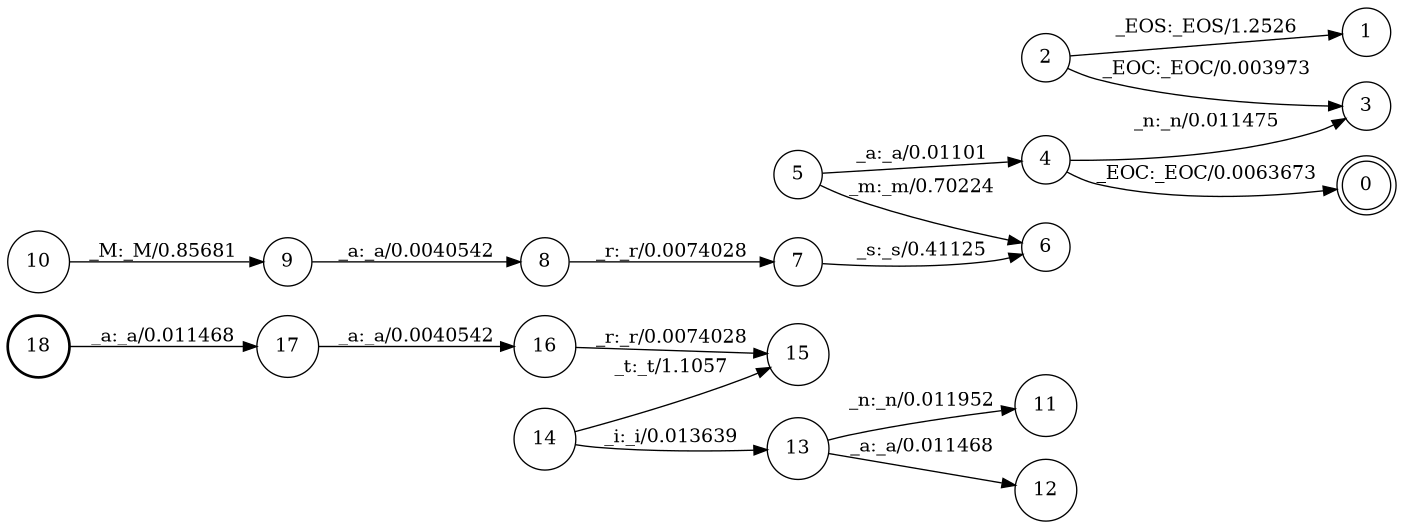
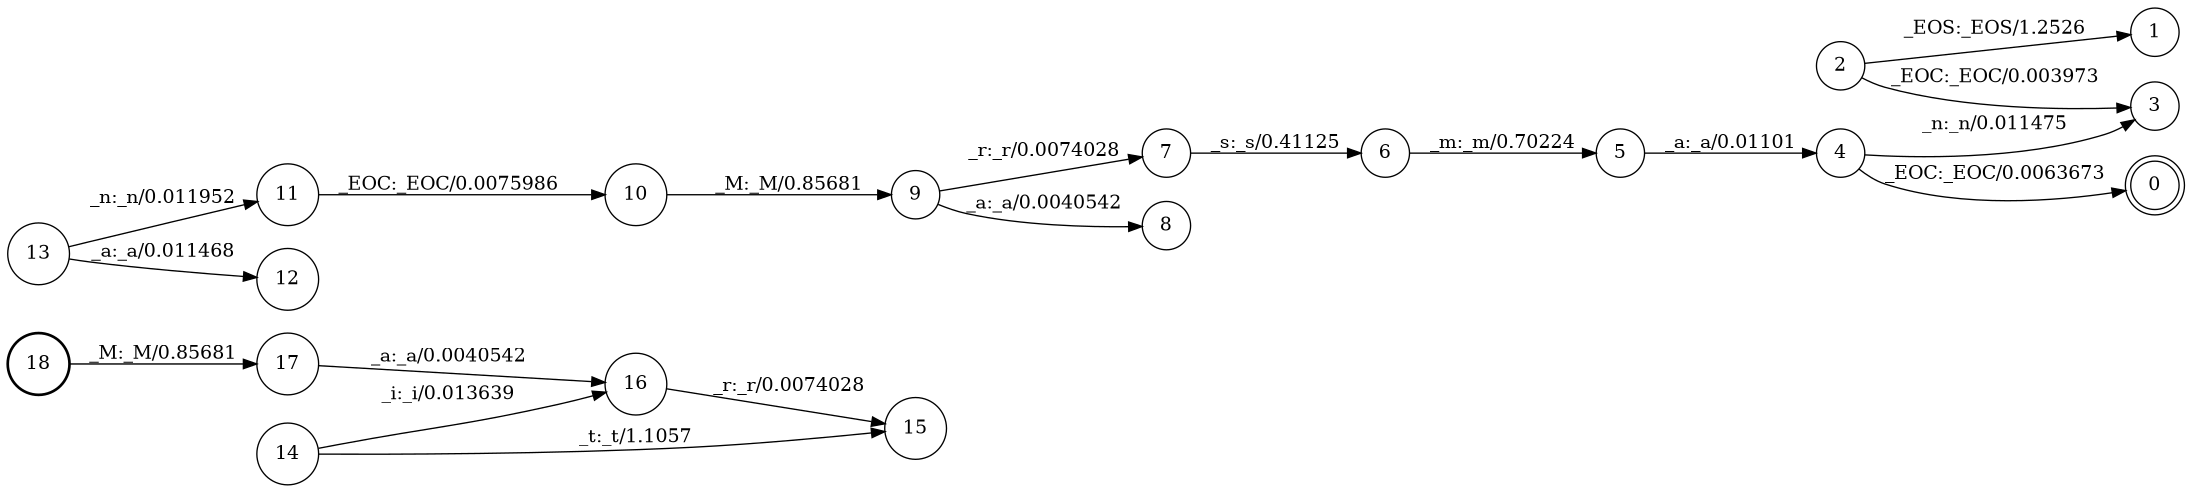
  digraph {
    nodesep=0.25
    rankdir=LR
    ranksep=0.4
    node [fontsize=14 shape=circle style=solid]
    edge [fontsize=14]
    n1 [label=18 style=bold]
    n2 [label=17]
    n3 [label=16]
    n4 [label=15]
    n5 [label=0 shape=doublecircle]
    n6 [label=1]
    n7 [label=2]
    n8 [label=3]
    n9 [label=4]
    n10 [label=5]
    n11 [label=6]
    n12 [label=7]
    n13 [label=8]
    n14 [label=9]
    n15 [label=10]
    n16 [label=11]
    n17 [label=12]
    n18 [label=13]
    n19 [label=14]
-   n1 -> n2 [label="_a:_a/0.011468"]
+   n1 -> n2 [label="_M:_M/0.85681"]
    n2 -> n3 [label="_a:_a/0.0040542"]
    n3 -> n4 [label="_r:_r/0.0074028"]
    n7 -> n6 [label="_EOS:_EOS/1.2526"]
    n7 -> n8 [label="_EOC:_EOC/0.003973"]
    n9 -> n5 [label="_EOC:_EOC/0.0063673"]
    n9 -> n8 [label="_n:_n/0.011475"]
    n10 -> n9 [label="_a:_a/0.01101"]
-   n10 -> n11 [label="_m:_m/0.70224"]
+   n11 -> n10 [label="_m:_m/0.70224"]
    n12 -> n11 [label="_s:_s/0.41125"]
-   n13 -> n12 [label="_r:_r/0.0074028"]
+   n14 -> n12 [label="_r:_r/0.0074028"]
    n14 -> n13 [label="_a:_a/0.0040542"]
    n15 -> n14 [label="_M:_M/0.85681"]
+   n16 -> n15 [label="_EOC:_EOC/0.0075986"]
    n18 -> n16 [label="_n:_n/0.011952"]
    n18 -> n17 [label="_a:_a/0.011468"]
    n19 -> n4 [label="_t:_t/1.1057"]
-   n19 -> n18 [label="_i:_i/0.013639"]
+   n19 -> n3 [label="_i:_i/0.013639"]
  }
